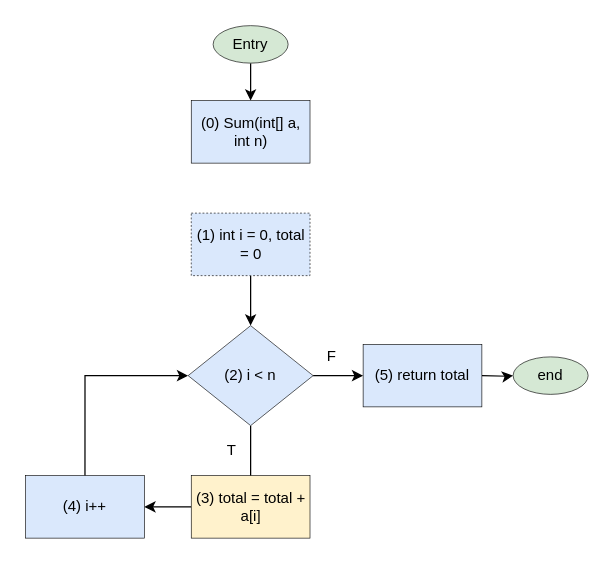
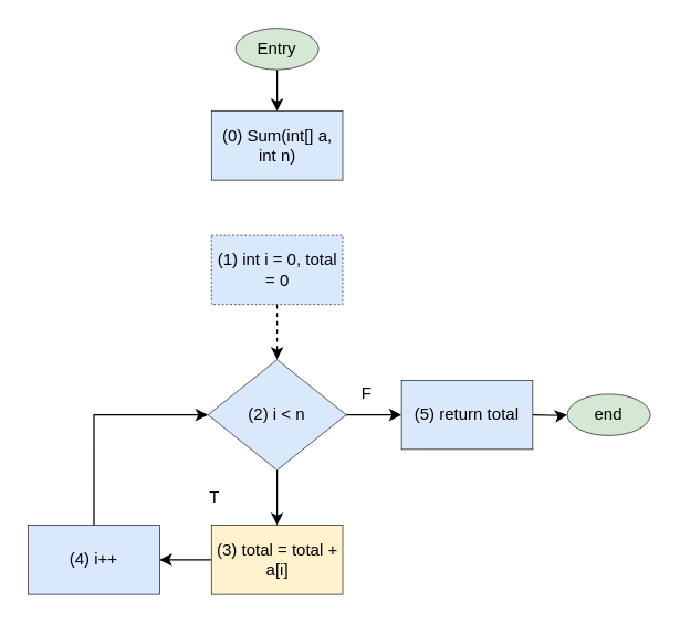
  <mxCell id="0" />
  <mxCell id="1" parent="0" />
  <mxCell id="2" value="" style="edgeStyle=orthogonalEdgeStyle;rounded=0;orthogonalLoop=1;jettySize=auto;html=1;" edge="1" parent="1" source="3" target="4"><mxGeometry relative="1" as="geometry" /></mxCell>
  <mxCell id="3" value="Entry" style="ellipse;whiteSpace=wrap;html=1;fillColor=#d5e8d4;strokeColor=light-dark(#000000,#446E2C);strokeWidth=0.5;" vertex="1" parent="1"><mxGeometry x="170" y="20" width="60" height="30" as="geometry" /></mxCell>
  <mxCell id="4" value="(0) Sum(int[] a, int n)" style="rounded=0;whiteSpace=wrap;html=1;fillColor=#dae8fc;strokeColor=light-dark(#000000,#446E2C);strokeWidth=0.5;" vertex="1" parent="1"><mxGeometry x="152.5" y="80" width="95" height="50" as="geometry" /></mxCell>
- <mxCell id="5" value="" style="edgeStyle=orthogonalEdgeStyle;rounded=0;orthogonalLoop=1;jettySize=auto;html=1;" edge="1" parent="1" source="6" target="9"><mxGeometry relative="1" as="geometry" /></mxCell>
+ <mxCell id="5" value="" style="edgeStyle=orthogonalEdgeStyle;rounded=0;orthogonalLoop=1;jettySize=auto;html=1;dashed=1;" edge="1" parent="1" source="6" target="9"><mxGeometry relative="1" as="geometry" /></mxCell>
  <mxCell id="6" value="(1) int i = 0, total = 0" style="rounded=0;whiteSpace=wrap;html=1;fillColor=#dae8fc;strokeColor=light-dark(#000000,#446E2C);strokeWidth=0.5;dashed=1;" vertex="1" parent="1"><mxGeometry x="152.5" y="170" width="95" height="50" as="geometry" /></mxCell>
  <mxCell id="7" value="" style="edgeStyle=orthogonalEdgeStyle;rounded=0;orthogonalLoop=1;jettySize=auto;html=1;" edge="1" parent="1" source="9"><mxGeometry relative="1" as="geometry"><mxPoint x="290" y="300" as="targetPoint" /></mxGeometry></mxCell>
- <mxCell id="8" value="" style="edgeStyle=orthogonalEdgeStyle;rounded=0;orthogonalLoop=1;jettySize=auto;html=1;endArrow=none;" edge="1" parent="1" source="9" target="15"><mxGeometry relative="1" as="geometry" /></mxCell>
+ <mxCell id="8" value="" style="edgeStyle=orthogonalEdgeStyle;rounded=0;orthogonalLoop=1;jettySize=auto;html=1;" edge="1" parent="1" source="9" target="15"><mxGeometry relative="1" as="geometry" /></mxCell>
  <mxCell id="9" value="&lt;div&gt;(2) i &amp;lt; n&lt;/div&gt;" style="rhombus;whiteSpace=wrap;html=1;fillColor=#dae8fc;strokeColor=light-dark(#000000,#446E2C);strokeWidth=0.5;" vertex="1" parent="1"><mxGeometry x="150" y="260" width="100" height="80" as="geometry" /></mxCell>
  <mxCell id="10" value="" style="edgeStyle=orthogonalEdgeStyle;rounded=0;orthogonalLoop=1;jettySize=auto;html=1;" edge="1" parent="1" target="11"><mxGeometry relative="1" as="geometry"><mxPoint x="385" y="300" as="sourcePoint" /></mxGeometry></mxCell>
  <mxCell id="11" value="end" style="ellipse;whiteSpace=wrap;html=1;fillColor=#d5e8d4;strokeColor=light-dark(#000000,#446E2C);strokeWidth=0.5;" vertex="1" parent="1"><mxGeometry x="410" y="285" width="60" height="30" as="geometry" /></mxCell>
  <mxCell id="12" value="F" style="text;html=1;align=center;verticalAlign=middle;whiteSpace=wrap;rounded=0;" vertex="1" parent="1"><mxGeometry x="250" y="275" width="30" height="20" as="geometry" /></mxCell>
- <mxCell id="13" value="T" style="text;html=1;align=center;verticalAlign=middle;whiteSpace=wrap;rounded=0;" vertex="1" parent="1"><mxGeometry x="170" y="350" width="30" height="20" as="geometry" /></mxCell>
+ <mxCell id="13" value="T" style="text;html=1;align=center;verticalAlign=middle;whiteSpace=wrap;rounded=0;" vertex="1" parent="1"><mxGeometry x="140" y="350" width="30" height="20" as="geometry" /></mxCell>
  <mxCell id="14" value="" style="edgeStyle=orthogonalEdgeStyle;rounded=0;orthogonalLoop=1;jettySize=auto;html=1;" edge="1" parent="1" source="15" target="17"><mxGeometry relative="1" as="geometry" /></mxCell>
  <mxCell id="15" value="(3) total = total + a[i]" style="rounded=0;whiteSpace=wrap;html=1;fillColor=#fff2cc;strokeColor=light-dark(#000000,#446E2C);strokeWidth=0.5;" vertex="1" parent="1"><mxGeometry x="152.5" y="380" width="95" height="50" as="geometry" /></mxCell>
  <mxCell id="16" style="edgeStyle=orthogonalEdgeStyle;rounded=0;orthogonalLoop=1;jettySize=auto;html=1;entryX=0;entryY=0.5;entryDx=0;entryDy=0;" edge="1" parent="1"><mxGeometry relative="1" as="geometry"><mxPoint x="67.48" y="380" as="sourcePoint" /><mxPoint x="150" y="300" as="targetPoint" /><Array as="points"><mxPoint x="67.48" y="300" /></Array></mxGeometry></mxCell>
  <mxCell id="17" value="(4) i++" style="rounded=0;whiteSpace=wrap;html=1;fillColor=#dae8fc;strokeColor=light-dark(#000000,#446E2C);strokeWidth=0.5;" vertex="1" parent="1"><mxGeometry x="20" y="380" width="95" height="50" as="geometry" /></mxCell>
  <mxCell id="18" value="(5) return total" style="rounded=0;whiteSpace=wrap;html=1;fillColor=#dae8fc;strokeColor=light-dark(#000000,#446E2C);strokeWidth=0.5;" vertex="1" parent="1"><mxGeometry x="290" y="275" width="95" height="50" as="geometry" /></mxCell>
